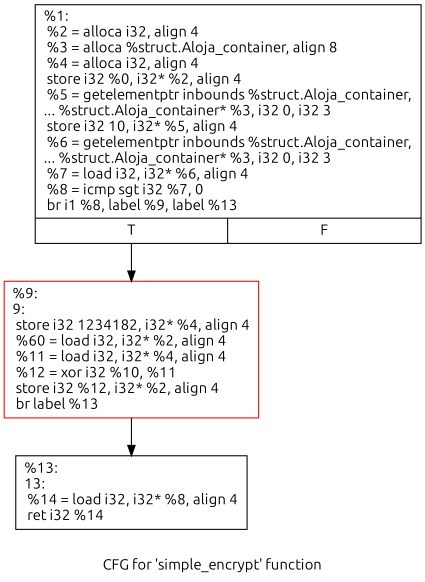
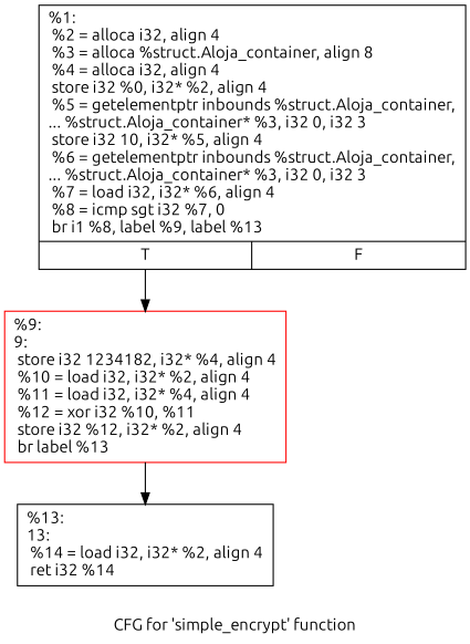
  digraph {
    fontname=Ubuntu
    label="CFG for 'simple_encrypt' function"
    node [color=black fontname=Ubuntu shape=record]
    edge [fontname=Ubuntu]
    n1 [label="{%1:\l  %2 = alloca i32, align 4\l  %3 = alloca %struct.Aloja_container, align 8\l  %4 = alloca i32, align 4\l  store i32 %0, i32* %2, align 4\l  %5 = getelementptr inbounds %struct.Aloja_container,\l... %struct.Aloja_container* %3, i32 0, i32 3\l  store i32 10, i32* %5, align 4\l  %6 = getelementptr inbounds %struct.Aloja_container,\l... %struct.Aloja_container* %3, i32 0, i32 3\l  %7 = load i32, i32* %6, align 4\l  %8 = icmp sgt i32 %7, 0\l  br i1 %8, label %9, label %13\l|{<s0>T|<s1>F}}"]
-   n2 [color=red label="{%9:\l9:                                                \l  store i32 1234182, i32* %4, align 4\l  %60 = load i32, i32* %2, align 4\l  %11 = load i32, i32* %4, align 4\l  %12 = xor i32 %10, %11\l  store i32 %12, i32* %2, align 4\l  br label %13\l}"]
-   n3 [label="{%13:\l13:                                               \l  %14 = load i32, i32* %8, align 4\l  ret i32 %14\l}"]
+   n2 [color=red label="{%9:\l9:                                                \l  store i32 1234182, i32* %4, align 4\l  %10 = load i32, i32* %2, align 4\l  %11 = load i32, i32* %4, align 4\l  %12 = xor i32 %10, %11\l  store i32 %12, i32* %2, align 4\l  br label %13\l}"]
+   n3 [label="{%13:\l13:                                               \l  %14 = load i32, i32* %2, align 4\l  ret i32 %14\l}"]
    n1 -> n2 [tailport=s0]
    n2 -> n3
  }
